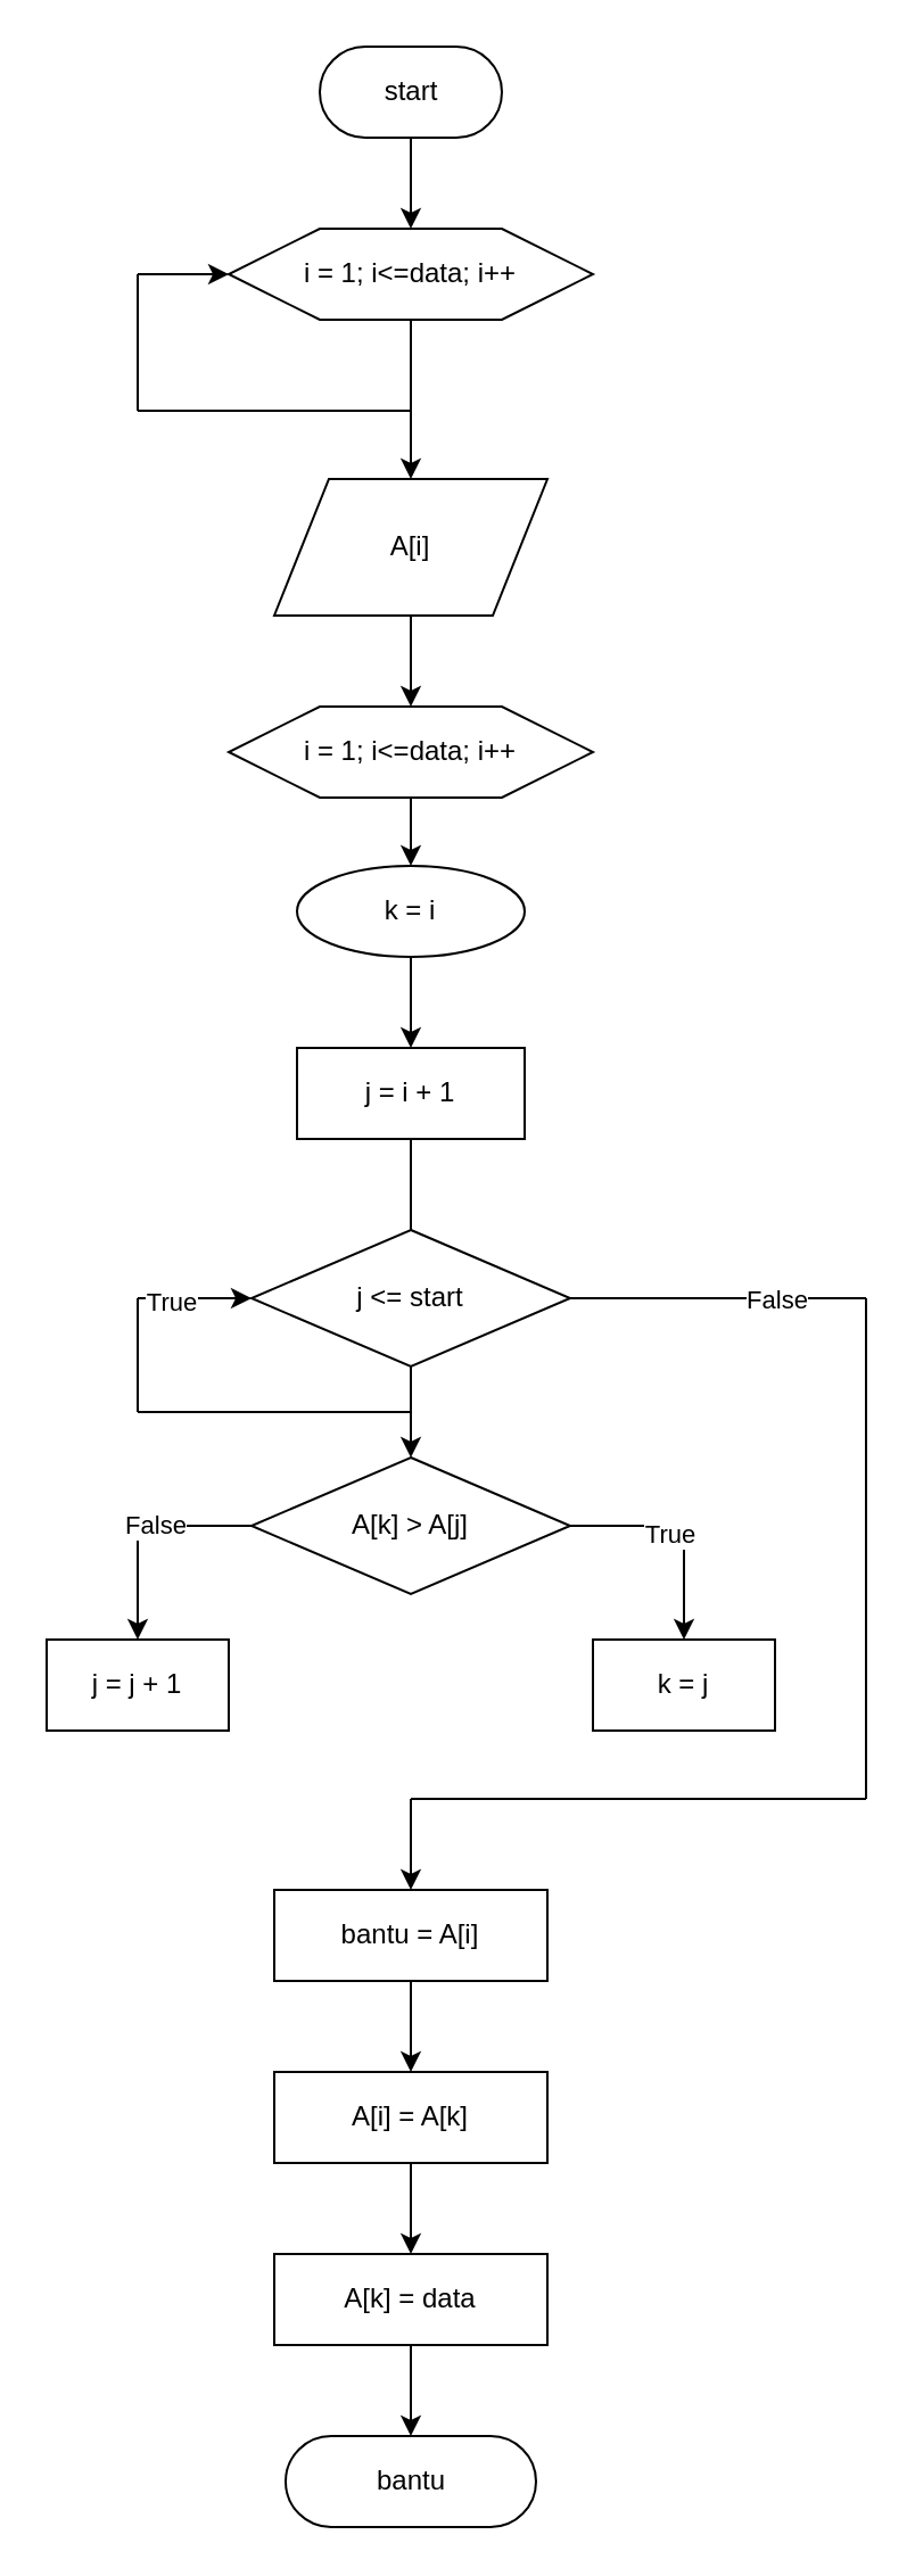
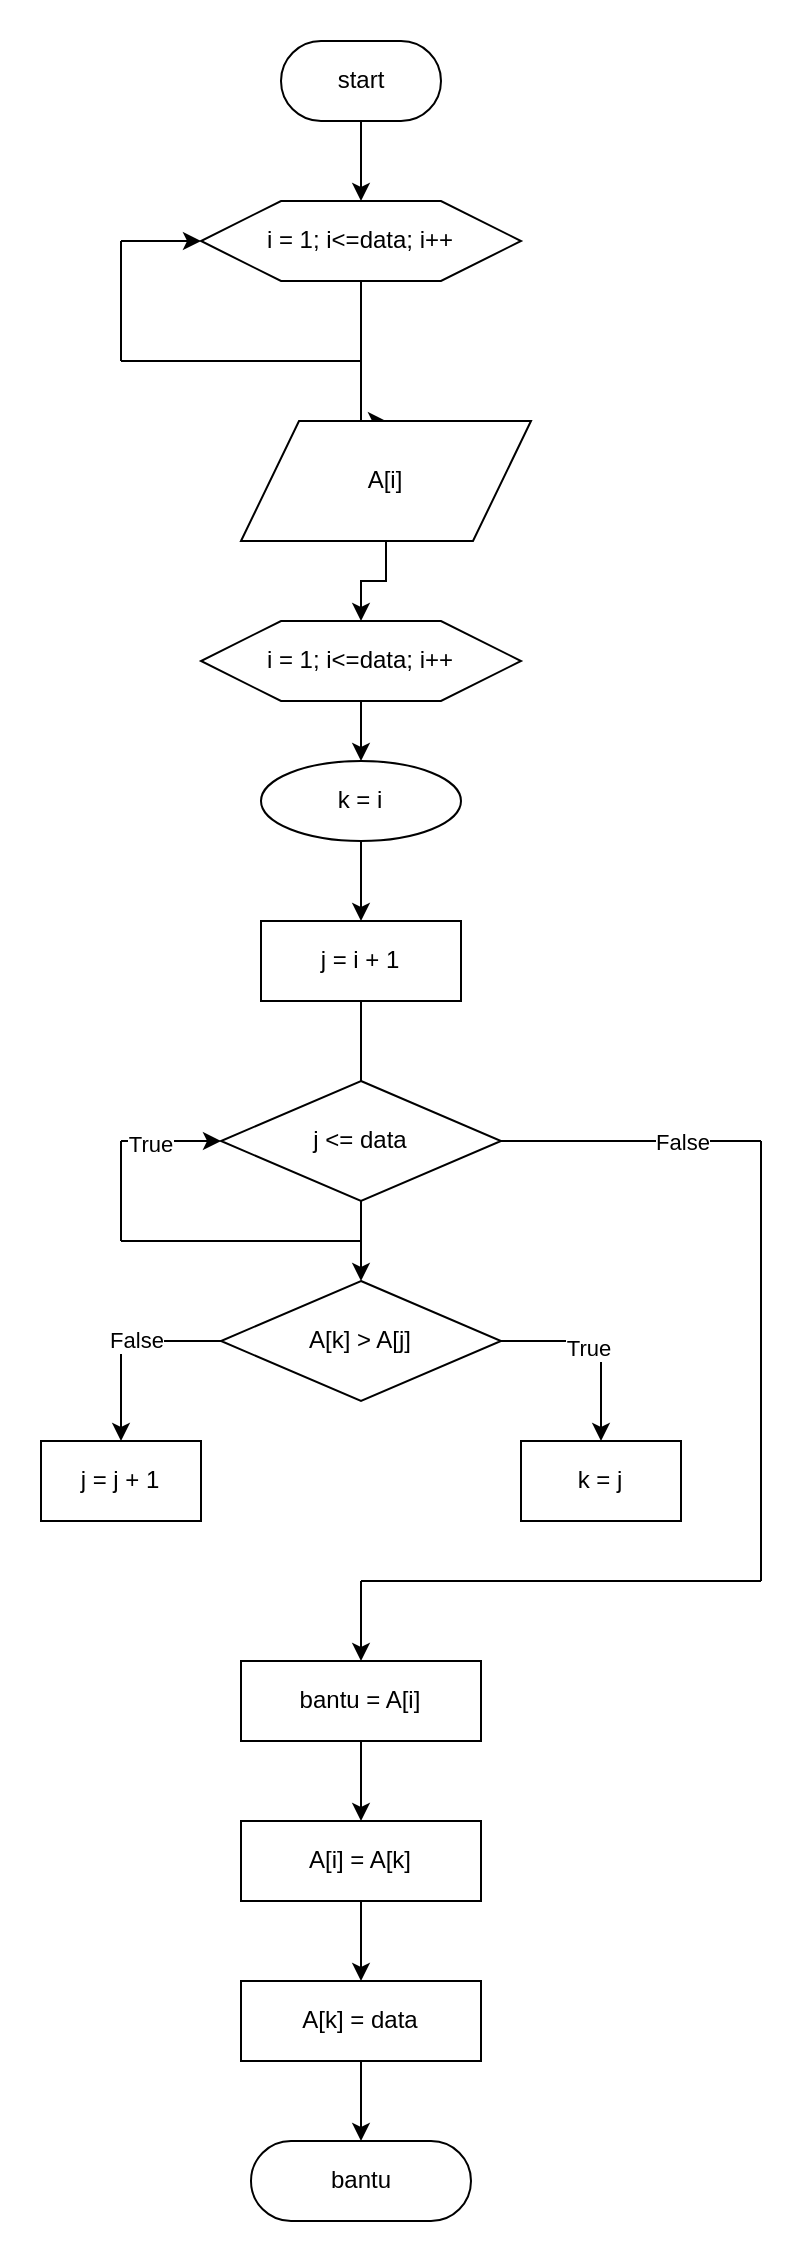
  <mxCell id="0" />
  <mxCell id="1" parent="0" />
  <mxCell id="2" style="edgeStyle=orthogonalEdgeStyle;rounded=0;orthogonalLoop=1;jettySize=auto;html=1;entryX=0.5;entryY=0;entryDx=0;entryDy=0;" edge="1" parent="1" source="3" target="5"><mxGeometry relative="1" as="geometry" /></mxCell>
  <mxCell id="3" value="start" style="html=1;dashed=0;whitespace=wrap;shape=mxgraph.dfd.start" vertex="1" parent="1"><mxGeometry x="140" y="20" width="80" height="40" as="geometry" /></mxCell>
  <mxCell id="4" style="edgeStyle=orthogonalEdgeStyle;rounded=0;orthogonalLoop=1;jettySize=auto;html=1;exitX=0.5;exitY=1;exitDx=0;exitDy=0;entryX=0.5;entryY=0;entryDx=0;entryDy=0;" edge="1" parent="1" source="5" target="7"><mxGeometry relative="1" as="geometry"><Array as="points"><mxPoint x="180" y="180" /><mxPoint x="180" y="180" /></Array></mxGeometry></mxCell>
  <mxCell id="5" value="&lt;span&gt;i = 1; i&amp;lt;=data; i++&lt;/span&gt;" style="shape=hexagon;perimeter=hexagonPerimeter2;whiteSpace=wrap;html=1;" vertex="1" parent="1"><mxGeometry x="100" y="100" width="160" height="40" as="geometry" /></mxCell>
  <mxCell id="6" style="edgeStyle=orthogonalEdgeStyle;rounded=0;orthogonalLoop=1;jettySize=auto;html=1;exitX=0.5;exitY=1;exitDx=0;exitDy=0;entryX=0.5;entryY=0;entryDx=0;entryDy=0;" edge="1" parent="1" source="7" target="12"><mxGeometry relative="1" as="geometry" /></mxCell>
- <mxCell id="7" value="A[i]" style="shape=parallelogram;perimeter=parallelogramPerimeter;whiteSpace=wrap;html=1;" vertex="1" parent="1"><mxGeometry x="120" y="210" width="120" height="60" as="geometry" /></mxCell>
+ <mxCell id="7" value="A[i]" style="shape=parallelogram;perimeter=parallelogramPerimeter;whiteSpace=wrap;html=1;" vertex="1" parent="1"><mxGeometry x="120" y="210" width="145" height="60" as="geometry" /></mxCell>
  <mxCell id="8" value="" style="endArrow=none;html=1;" edge="1" parent="1"><mxGeometry width="50" height="50" relative="1" as="geometry"><mxPoint x="180" y="180" as="sourcePoint" /><mxPoint x="60" y="180" as="targetPoint" /></mxGeometry></mxCell>
  <mxCell id="9" value="" style="endArrow=none;html=1;" edge="1" parent="1"><mxGeometry width="50" height="50" relative="1" as="geometry"><mxPoint x="60" y="180" as="sourcePoint" /><mxPoint x="60" y="120" as="targetPoint" /></mxGeometry></mxCell>
  <mxCell id="10" value="" style="endArrow=classic;html=1;" edge="1" parent="1" target="5"><mxGeometry width="50" height="50" relative="1" as="geometry"><mxPoint x="60" y="120" as="sourcePoint" /><mxPoint x="110" y="70" as="targetPoint" /></mxGeometry></mxCell>
  <mxCell id="11" style="edgeStyle=orthogonalEdgeStyle;rounded=0;orthogonalLoop=1;jettySize=auto;html=1;entryX=0.5;entryY=0;entryDx=0;entryDy=0;" edge="1" parent="1" source="12" target="14"><mxGeometry relative="1" as="geometry" /></mxCell>
  <mxCell id="12" value="i = 1; i&amp;lt;=data; i++" style="shape=hexagon;perimeter=hexagonPerimeter2;whiteSpace=wrap;html=1;" vertex="1" parent="1"><mxGeometry x="100" y="310" width="160" height="40" as="geometry" /></mxCell>
  <mxCell id="13" style="edgeStyle=orthogonalEdgeStyle;rounded=0;orthogonalLoop=1;jettySize=auto;html=1;entryX=0.5;entryY=0;entryDx=0;entryDy=0;" edge="1" parent="1" source="14" target="16"><mxGeometry relative="1" as="geometry" /></mxCell>
  <mxCell id="14" value="k = i" style="ellipse;whiteSpace=wrap;html=1;" vertex="1" parent="1"><mxGeometry x="130" y="380" width="100" height="40" as="geometry" /></mxCell>
  <mxCell id="15" style="edgeStyle=orthogonalEdgeStyle;rounded=0;orthogonalLoop=1;jettySize=auto;html=1;entryX=0.5;entryY=0;entryDx=0;entryDy=0;endArrow=none;" edge="1" parent="1" source="16" target="18"><mxGeometry relative="1" as="geometry" /></mxCell>
  <mxCell id="16" value="j = i + 1" style="rounded=0;whiteSpace=wrap;html=1;" vertex="1" parent="1"><mxGeometry x="130" y="460" width="100" height="40" as="geometry" /></mxCell>
  <mxCell id="17" style="edgeStyle=orthogonalEdgeStyle;rounded=0;orthogonalLoop=1;jettySize=auto;html=1;entryX=0.5;entryY=0;entryDx=0;entryDy=0;" edge="1" parent="1" source="18" target="23"><mxGeometry relative="1" as="geometry"><Array as="points"><mxPoint x="180" y="580" /></Array></mxGeometry></mxCell>
- <mxCell id="18" value="j &amp;lt;= start" style="rhombus;whiteSpace=wrap;html=1;" vertex="1" parent="1"><mxGeometry x="110" y="540" width="140" height="60" as="geometry" /></mxCell>
+ <mxCell id="18" value="j &amp;lt;= data" style="rhombus;whiteSpace=wrap;html=1;" vertex="1" parent="1"><mxGeometry x="110" y="540" width="140" height="60" as="geometry" /></mxCell>
  <mxCell id="19" style="edgeStyle=orthogonalEdgeStyle;rounded=0;orthogonalLoop=1;jettySize=auto;html=1;entryX=0.5;entryY=0;entryDx=0;entryDy=0;" edge="1" parent="1" source="23" target="24"><mxGeometry relative="1" as="geometry" /></mxCell>
  <mxCell id="20" value="True" style="edgeLabel;html=1;align=center;verticalAlign=middle;resizable=0;points=[];" vertex="1" connectable="0" parent="19"><mxGeometry x="-0.14" y="-3" relative="1" as="geometry"><mxPoint as="offset" /></mxGeometry></mxCell>
  <mxCell id="21" style="edgeStyle=orthogonalEdgeStyle;rounded=0;orthogonalLoop=1;jettySize=auto;html=1;exitX=0;exitY=0.5;exitDx=0;exitDy=0;entryX=0.5;entryY=0;entryDx=0;entryDy=0;" edge="1" parent="1" source="23" target="25"><mxGeometry relative="1" as="geometry" /></mxCell>
  <mxCell id="22" value="False" style="edgeLabel;html=1;align=center;verticalAlign=middle;resizable=0;points=[];" vertex="1" connectable="0" parent="21"><mxGeometry x="-0.14" y="-1" relative="1" as="geometry"><mxPoint as="offset" /></mxGeometry></mxCell>
  <mxCell id="23" value="A[k] &amp;gt; A[j]" style="rhombus;whiteSpace=wrap;html=1;" vertex="1" parent="1"><mxGeometry x="110" y="640" width="140" height="60" as="geometry" /></mxCell>
  <mxCell id="24" value="k = j" style="rounded=0;whiteSpace=wrap;html=1;" vertex="1" parent="1"><mxGeometry x="260" y="720" width="80" height="40" as="geometry" /></mxCell>
  <mxCell id="25" value="j = j + 1" style="rounded=0;whiteSpace=wrap;html=1;" vertex="1" parent="1"><mxGeometry x="20" y="720" width="80" height="40" as="geometry" /></mxCell>
  <mxCell id="26" value="" style="endArrow=none;html=1;" edge="1" parent="1"><mxGeometry width="50" height="50" relative="1" as="geometry"><mxPoint x="60" y="620" as="sourcePoint" /><mxPoint x="180" y="620" as="targetPoint" /></mxGeometry></mxCell>
  <mxCell id="27" value="" style="endArrow=none;html=1;" edge="1" parent="1"><mxGeometry width="50" height="50" relative="1" as="geometry"><mxPoint x="60" y="620" as="sourcePoint" /><mxPoint x="60" y="570" as="targetPoint" /></mxGeometry></mxCell>
  <mxCell id="28" value="" style="endArrow=classic;html=1;" edge="1" parent="1" target="18"><mxGeometry width="50" height="50" relative="1" as="geometry"><mxPoint x="60" y="570" as="sourcePoint" /><mxPoint x="110" y="520" as="targetPoint" /></mxGeometry></mxCell>
  <mxCell id="29" value="True" style="edgeLabel;html=1;align=center;verticalAlign=middle;resizable=0;points=[];" vertex="1" connectable="0" parent="28"><mxGeometry x="-0.44" y="-1" relative="1" as="geometry"><mxPoint as="offset" /></mxGeometry></mxCell>
  <mxCell id="30" style="edgeStyle=orthogonalEdgeStyle;rounded=0;orthogonalLoop=1;jettySize=auto;html=1;entryX=0.5;entryY=0;entryDx=0;entryDy=0;" edge="1" parent="1" source="31" target="33"><mxGeometry relative="1" as="geometry" /></mxCell>
  <mxCell id="31" value="bantu = A[i]" style="rounded=0;whiteSpace=wrap;html=1;" vertex="1" parent="1"><mxGeometry x="120" y="830" width="120" height="40" as="geometry" /></mxCell>
  <mxCell id="32" style="edgeStyle=orthogonalEdgeStyle;rounded=0;orthogonalLoop=1;jettySize=auto;html=1;entryX=0.5;entryY=0;entryDx=0;entryDy=0;" edge="1" parent="1" source="33" target="35"><mxGeometry relative="1" as="geometry" /></mxCell>
  <mxCell id="33" value="A[i] = A[k]" style="rounded=0;whiteSpace=wrap;html=1;" vertex="1" parent="1"><mxGeometry x="120" y="910" width="120" height="40" as="geometry" /></mxCell>
  <mxCell id="34" style="edgeStyle=orthogonalEdgeStyle;rounded=0;orthogonalLoop=1;jettySize=auto;html=1;entryX=0.5;entryY=0.5;entryDx=0;entryDy=-20;entryPerimeter=0;" edge="1" parent="1" source="35" target="41"><mxGeometry relative="1" as="geometry" /></mxCell>
  <mxCell id="35" value="A[k] = data" style="rounded=0;whiteSpace=wrap;html=1;" vertex="1" parent="1"><mxGeometry x="120" y="990" width="120" height="40" as="geometry" /></mxCell>
  <mxCell id="36" value="" style="endArrow=none;html=1;exitX=1;exitY=0.5;exitDx=0;exitDy=0;" edge="1" parent="1" source="18"><mxGeometry width="50" height="50" relative="1" as="geometry"><mxPoint x="60" y="850" as="sourcePoint" /><mxPoint x="380" y="570" as="targetPoint" /></mxGeometry></mxCell>
  <mxCell id="37" value="False" style="edgeLabel;html=1;align=center;verticalAlign=middle;resizable=0;points=[];" vertex="1" connectable="0" parent="36"><mxGeometry x="0.38" relative="1" as="geometry"><mxPoint as="offset" /></mxGeometry></mxCell>
  <mxCell id="38" value="" style="endArrow=none;html=1;" edge="1" parent="1"><mxGeometry width="50" height="50" relative="1" as="geometry"><mxPoint x="380" y="790" as="sourcePoint" /><mxPoint x="380" y="570" as="targetPoint" /></mxGeometry></mxCell>
  <mxCell id="39" value="" style="endArrow=none;html=1;" edge="1" parent="1"><mxGeometry width="50" height="50" relative="1" as="geometry"><mxPoint x="180" y="790" as="sourcePoint" /><mxPoint x="380" y="790" as="targetPoint" /></mxGeometry></mxCell>
  <mxCell id="40" value="" style="endArrow=classic;html=1;entryX=0.5;entryY=0;entryDx=0;entryDy=0;" edge="1" parent="1" target="31"><mxGeometry width="50" height="50" relative="1" as="geometry"><mxPoint x="180" y="790" as="sourcePoint" /><mxPoint x="110" y="800" as="targetPoint" /></mxGeometry></mxCell>
  <mxCell id="41" value="bantu" style="html=1;dashed=0;whitespace=wrap;shape=mxgraph.dfd.start" vertex="1" parent="1"><mxGeometry x="125" y="1070" width="110" height="40" as="geometry" /></mxCell>
